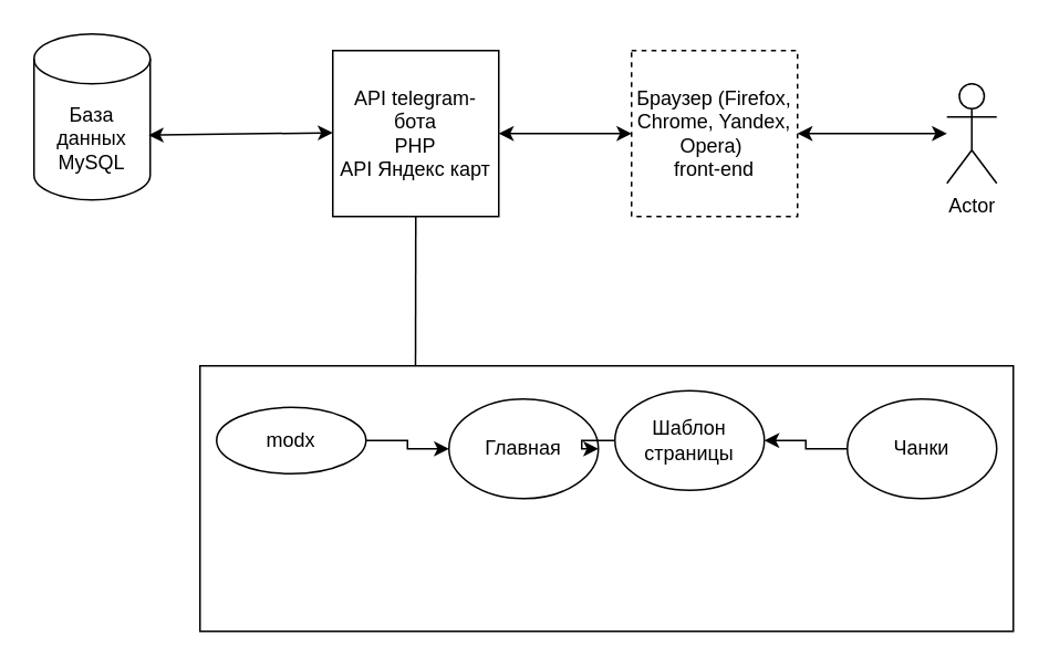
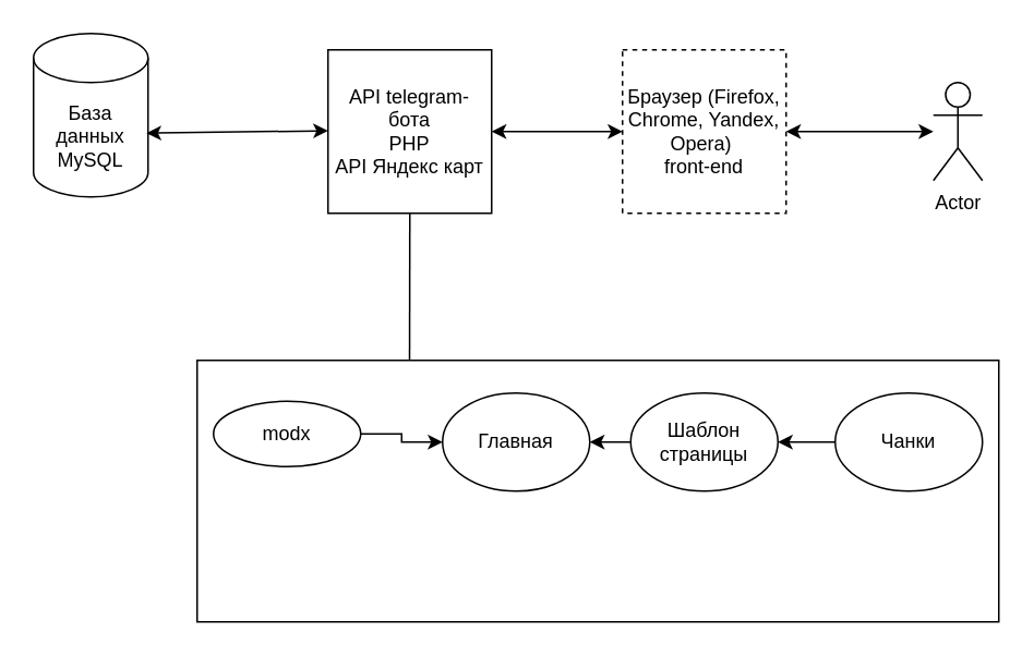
  <mxCell id="0" />
  <mxCell id="1" parent="0" />
  <mxCell id="2" value="" style="rounded=0;whiteSpace=wrap;html=1;" vertex="1" parent="1"><mxGeometry x="120" y="220" width="490" height="160" as="geometry" /></mxCell>
  <mxCell id="3" value="База данных MySQL" style="shape=cylinder3;whiteSpace=wrap;html=1;boundedLbl=1;backgroundOutline=1;size=15;" vertex="1" parent="1"><mxGeometry x="20" y="20" width="70" height="100" as="geometry" /></mxCell>
  <mxCell id="4" value="API telegram-бота&lt;br&gt;PHP&lt;br&gt;API Яндекс карт" style="whiteSpace=wrap;html=1;aspect=fixed;" vertex="1" parent="1"><mxGeometry x="200" y="30" width="100" height="100" as="geometry" /></mxCell>
  <mxCell id="5" value="Браузер (Firefox, Chrome, Yandex, Opera)&amp;nbsp;&lt;br&gt;front-end" style="whiteSpace=wrap;html=1;aspect=fixed;dashed=1;" vertex="1" parent="1"><mxGeometry x="380" y="30" width="100" height="100" as="geometry" /></mxCell>
  <mxCell id="6" value="Actor" style="shape=umlActor;verticalLabelPosition=bottom;verticalAlign=top;html=1;outlineConnect=0;" vertex="1" parent="1"><mxGeometry x="570" y="50" width="30" height="60" as="geometry" /></mxCell>
  <mxCell id="7" value="Главная" style="ellipse;whiteSpace=wrap;html=1;" vertex="1" parent="1"><mxGeometry x="270" y="240" width="90" height="60" as="geometry" /></mxCell>
  <mxCell id="8" value="" style="endArrow=classic;startArrow=classic;html=1;rounded=0;exitX=1;exitY=0.5;exitDx=0;exitDy=0;" edge="1" parent="1" source="5" target="6"><mxGeometry width="50" height="50" relative="1" as="geometry"><mxPoint x="520" y="50" as="sourcePoint" /><mxPoint x="570" y="0" as="targetPoint" /></mxGeometry></mxCell>
  <mxCell id="9" value="" style="endArrow=classic;startArrow=classic;html=1;rounded=0;exitX=1;exitY=0.5;exitDx=0;exitDy=0;entryX=0;entryY=0.5;entryDx=0;entryDy=0;" edge="1" parent="1" source="4" target="5"><mxGeometry width="50" height="50" relative="1" as="geometry"><mxPoint x="370" y="20" as="sourcePoint" /><mxPoint x="420" y="-30" as="targetPoint" /></mxGeometry></mxCell>
  <mxCell id="10" value="" style="endArrow=classic;startArrow=classic;html=1;rounded=0;exitX=0.986;exitY=0.61;exitDx=0;exitDy=0;entryX=0;entryY=0.5;entryDx=0;entryDy=0;exitPerimeter=0;" edge="1" parent="1" source="3"><mxGeometry width="50" height="50" relative="1" as="geometry"><mxPoint x="120" y="79.5" as="sourcePoint" /><mxPoint x="200" y="79.5" as="targetPoint" /></mxGeometry></mxCell>
  <mxCell id="11" style="edgeStyle=orthogonalEdgeStyle;rounded=0;orthogonalLoop=1;jettySize=auto;html=1;exitX=0;exitY=0.5;exitDx=0;exitDy=0;" edge="1" parent="1" source="12" target="7"><mxGeometry relative="1" as="geometry" /></mxCell>
- <mxCell id="12" value="Шаблон страницы" style="ellipse;whiteSpace=wrap;html=1;" vertex="1" parent="1"><mxGeometry x="370" y="235" width="90" height="60" as="geometry" /></mxCell>
+ <mxCell id="12" value="Шаблон страницы" style="ellipse;whiteSpace=wrap;html=1;" vertex="1" parent="1"><mxGeometry x="385" y="240" width="90" height="60" as="geometry" /></mxCell>
  <mxCell id="13" style="edgeStyle=orthogonalEdgeStyle;rounded=0;orthogonalLoop=1;jettySize=auto;html=1;exitX=0;exitY=0.5;exitDx=0;exitDy=0;" edge="1" parent="1" source="14" target="12"><mxGeometry relative="1" as="geometry" /></mxCell>
  <mxCell id="14" value="Чанки" style="ellipse;whiteSpace=wrap;html=1;" vertex="1" parent="1"><mxGeometry x="510" y="240" width="90" height="60" as="geometry" /></mxCell>
  <mxCell id="15" style="edgeStyle=orthogonalEdgeStyle;rounded=0;orthogonalLoop=1;jettySize=auto;html=1;entryX=0;entryY=0.5;entryDx=0;entryDy=0;" edge="1" parent="1" source="16" target="7"><mxGeometry relative="1" as="geometry" /></mxCell>
  <mxCell id="16" value="modx" style="ellipse;whiteSpace=wrap;html=1;" vertex="1" parent="1"><mxGeometry x="130" y="245" width="90" height="40" as="geometry" /></mxCell>
  <mxCell id="17" value="" style="endArrow=none;html=1;rounded=0;entryX=0.5;entryY=1;entryDx=0;entryDy=0;exitX=0.265;exitY=0;exitDx=0;exitDy=0;exitPerimeter=0;" edge="1" parent="1" source="2" target="4"><mxGeometry width="50" height="50" relative="1" as="geometry"><mxPoint x="110" y="210" as="sourcePoint" /><mxPoint x="160" y="160" as="targetPoint" /></mxGeometry></mxCell>
